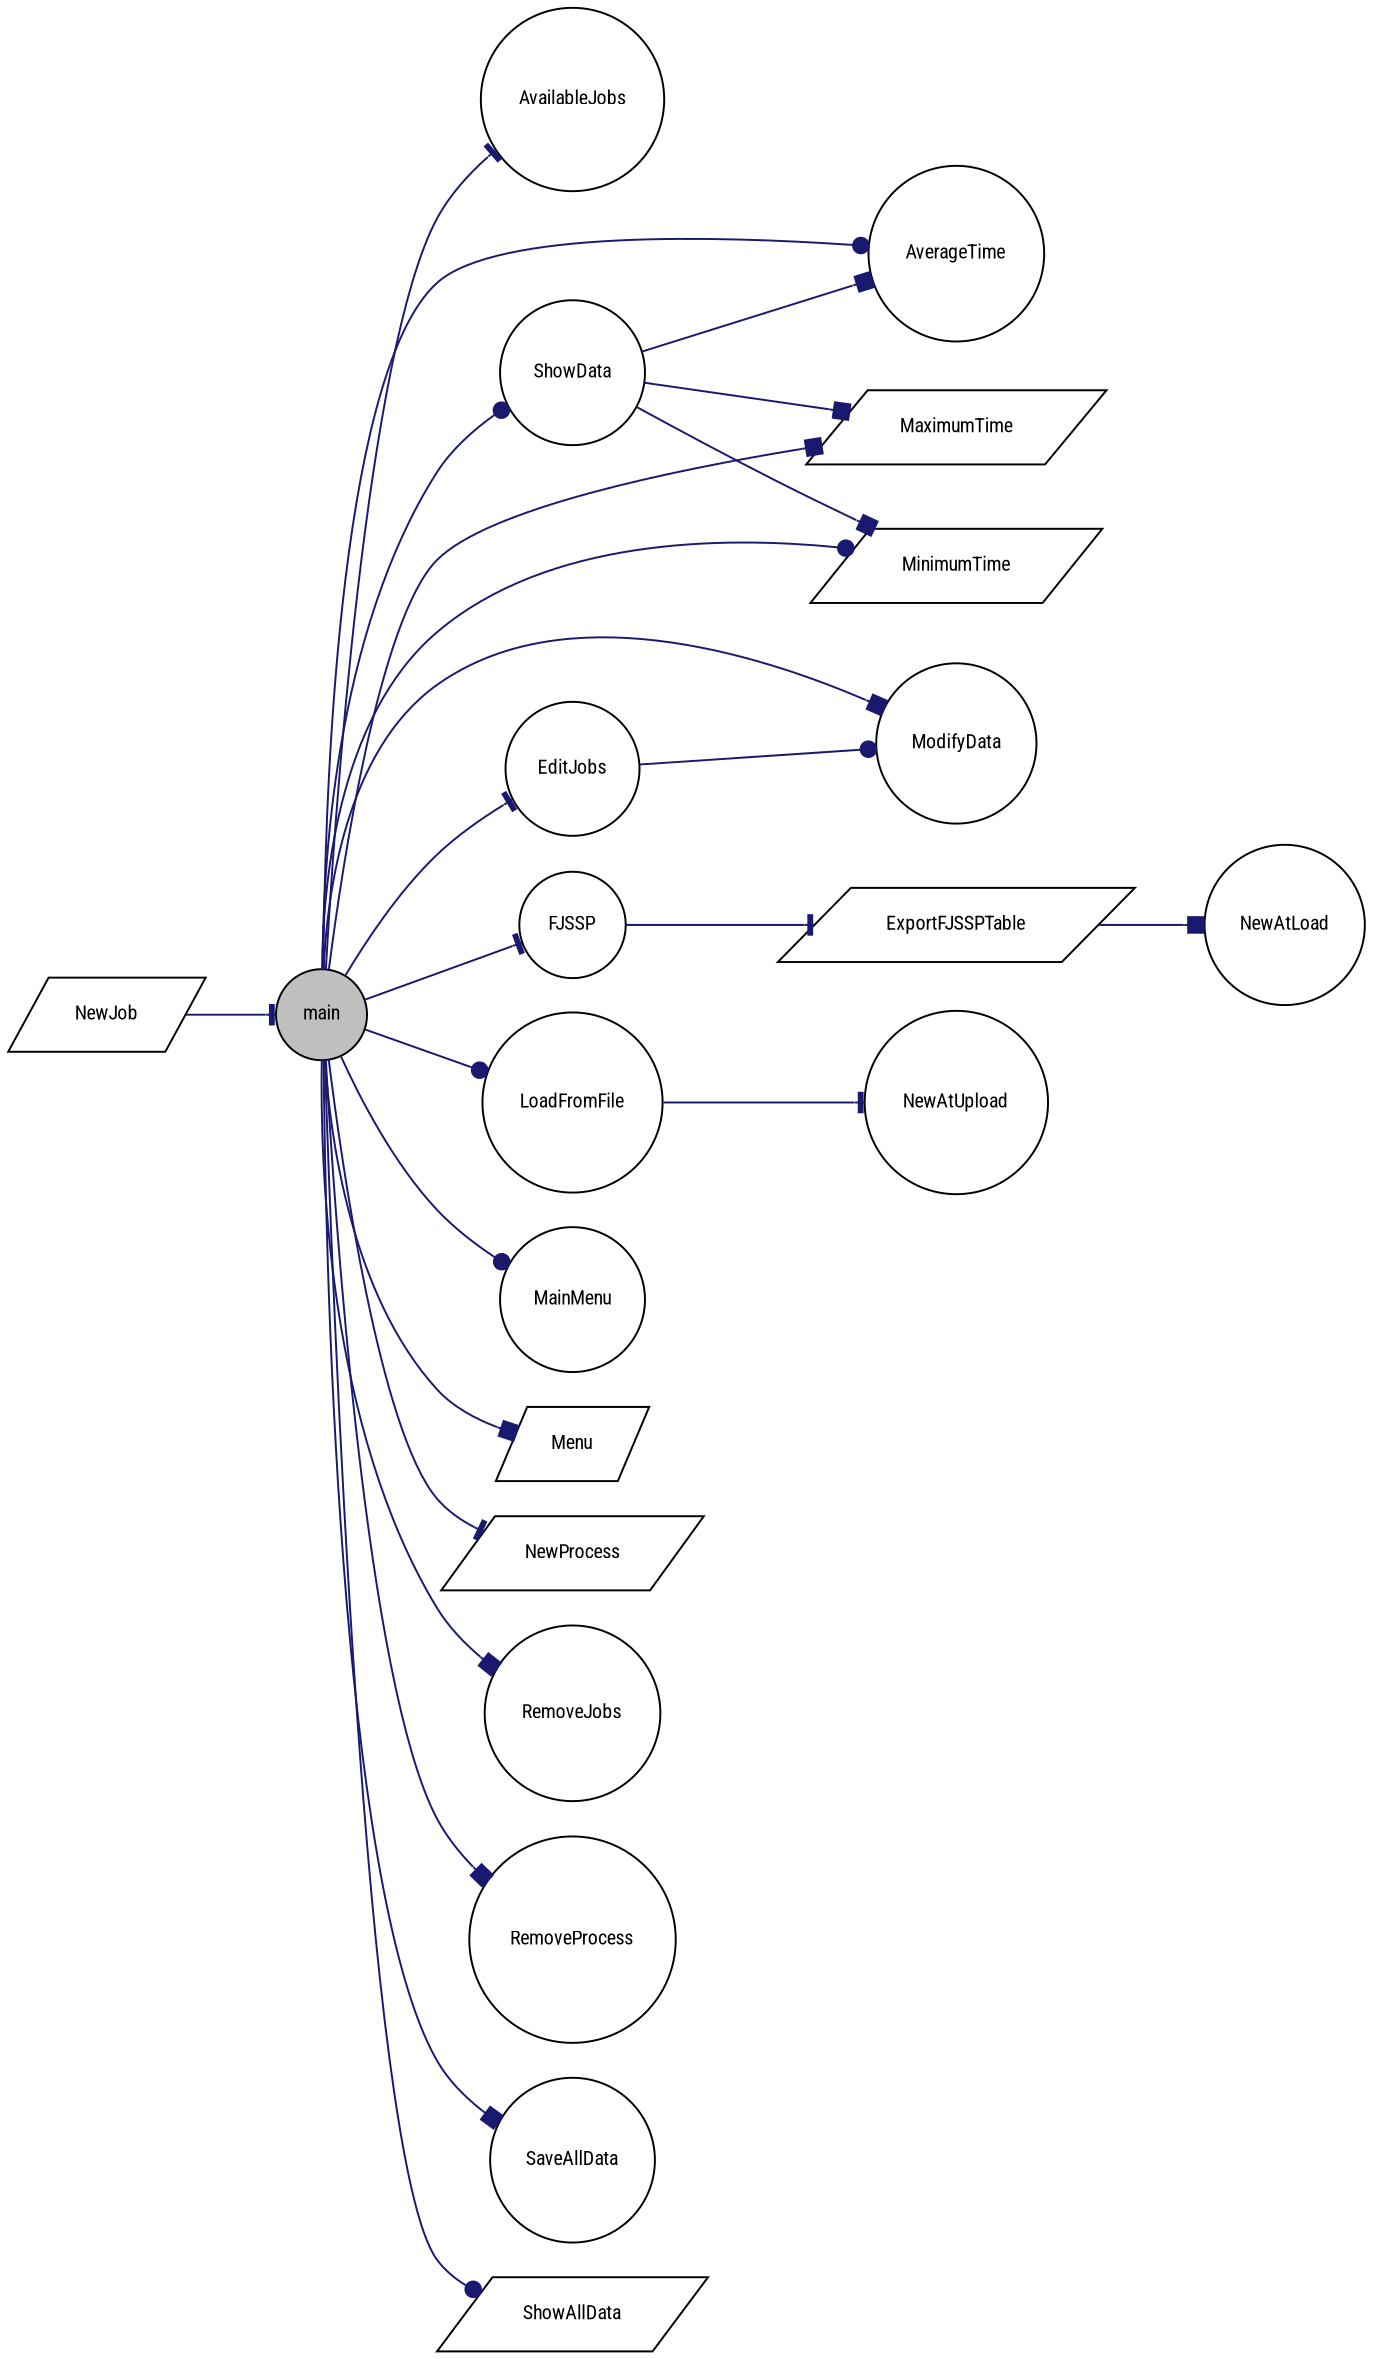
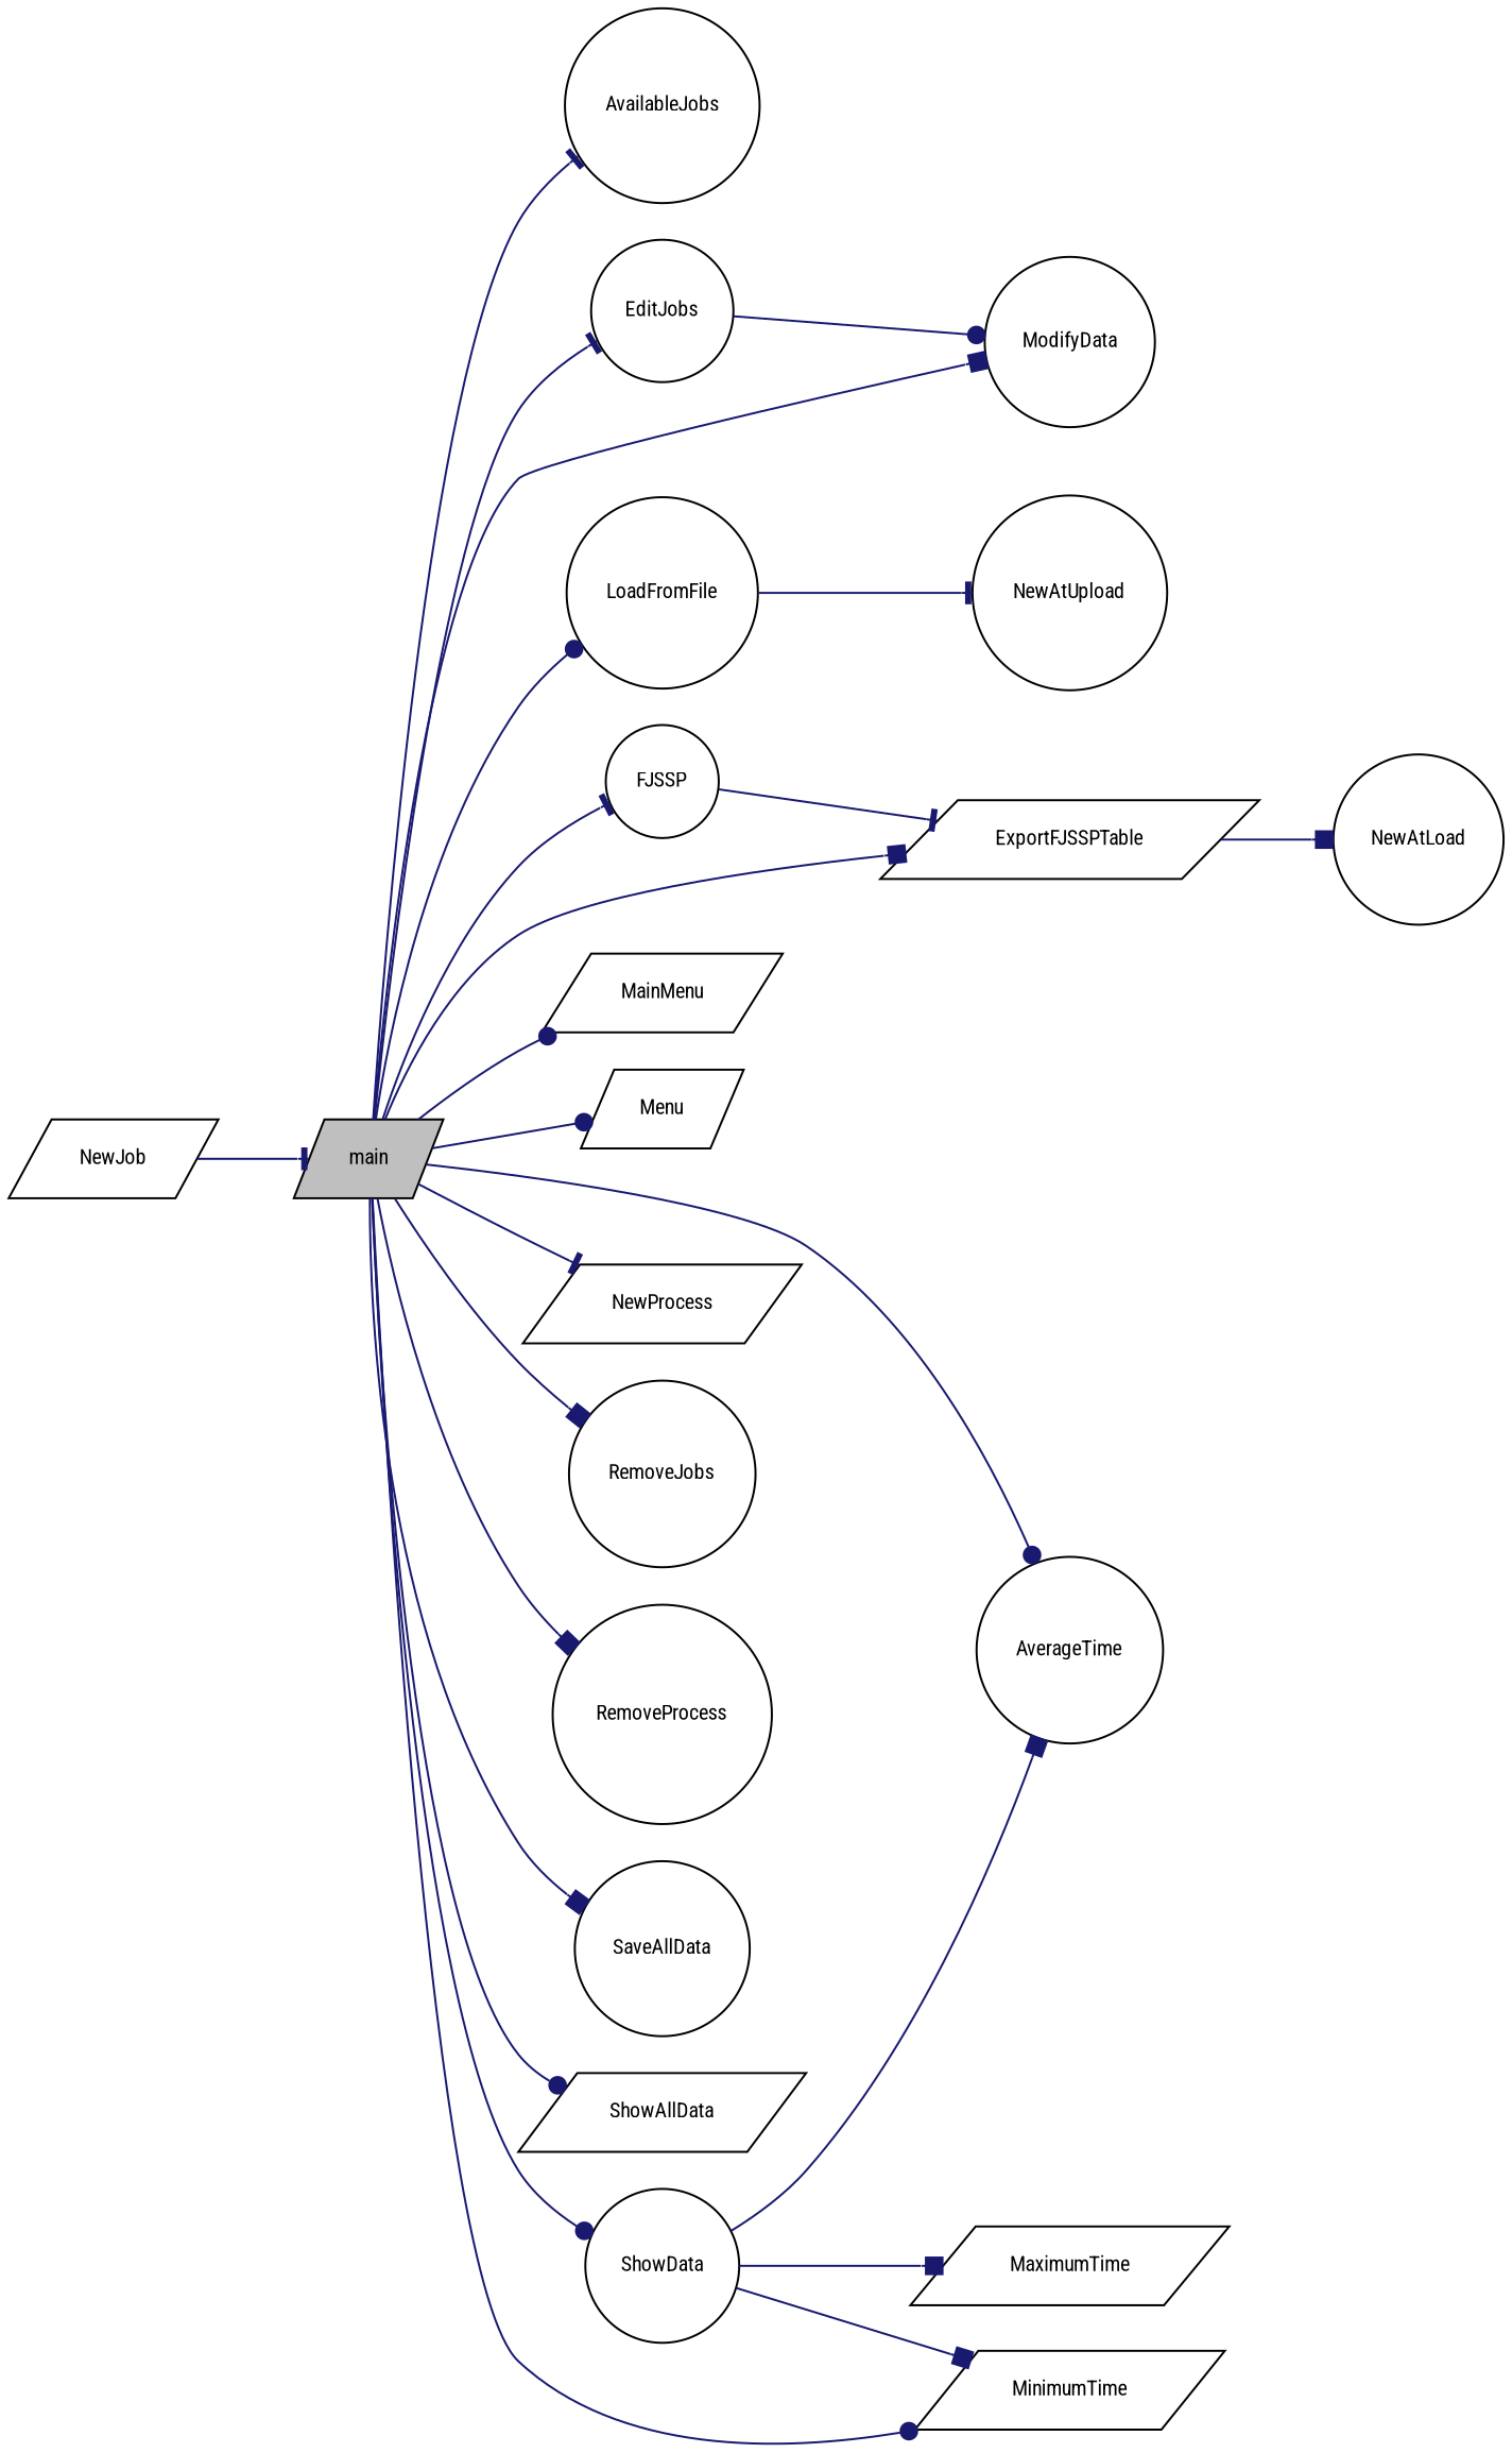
  digraph {
    fontname="Roboto Condensed"
    rankdir=LR
    node [color=black fillcolor=white fontname="Roboto Condensed" fontsize=10 shape=circle style=filled]
    edge [arrowhead=box color=midnightblue fontname="Roboto Condensed" fontsize=10 labelfontname=Helvetica labelfontsize=10 style=solid]
-   n1 [fillcolor=grey75 fontcolor=black height=0.2 label=main width=0.4]
+   n1 [fillcolor=grey75 fontcolor=black height=0.2 label=main shape=parallelogram width=0.4]
    n2 [height=0.2 label=AvailableJobs width=0.4]
    n3 [height=0.2 label=AverageTime width=0.4]
    n4 [height=0.2 label=EditJobs width=0.4]
    n5 [height=0.2 label=ModifyData width=0.4]
    n6 [height=0.2 label=FJSSP width=0.4]
    n7 [height=0.2 label=LoadFromFile width=0.4]
-   n8 [height=0.2 label=MainMenu width=0.4]
+   n8 [height=0.2 label=MainMenu shape=parallelogram width=0.4]
    n9 [height=0.2 label=MaximumTime shape=parallelogram width=0.4]
    n10 [height=0.2 label=Menu shape=parallelogram width=0.4]
    n11 [height=0.2 label=MinimumTime shape=parallelogram width=0.4]
    n12 [height=0.2 label=NewProcess shape=parallelogram width=0.4]
    n13 [height=0.2 label=RemoveJobs width=0.4]
    n14 [height=0.2 label=RemoveProcess width=0.4]
    n15 [height=0.2 label=SaveAllData width=0.4]
    n16 [height=0.2 label=ShowAllData shape=parallelogram width=0.4]
    n17 [height=0.2 label=ShowData width=0.4]
    n18 [height=0.2 label=ExportFJSSPTable shape=parallelogram width=0.4]
    n19 [height=0.2 label=NewAtUpload width=0.4]
    n20 [height=0.2 label=NewJob shape=parallelogram width=0.4]
    n21 [height=0.2 label=NewAtLoad width=0.4]
    n1 -> n2 [arrowhead=tee]
    n1 -> n3 [arrowhead=dot]
    n1 -> n4 [arrowhead=tee]
    n1 -> n5
    n1 -> n6 [arrowhead=tee]
    n1 -> n7 [arrowhead=dot]
    n1 -> n8 [arrowhead=dot]
-   n1 -> n9
-   n1 -> n10
+   n1 -> n18
+   n1 -> n10 [arrowhead=dot]
    n1 -> n11 [arrowhead=dot]
    n1 -> n12 [arrowhead=tee]
    n1 -> n13
    n1 -> n14
    n1 -> n15
    n1 -> n16 [arrowhead=dot]
    n1 -> n17 [arrowhead=dot]
    n4 -> n5 [arrowhead=dot]
    n6 -> n18 [arrowhead=tee]
    n7 -> n19 [arrowhead=tee]
    n17 -> n3
    n17 -> n9
    n17 -> n11
    n18 -> n21
    n20 -> n1 [arrowhead=tee]
  }
